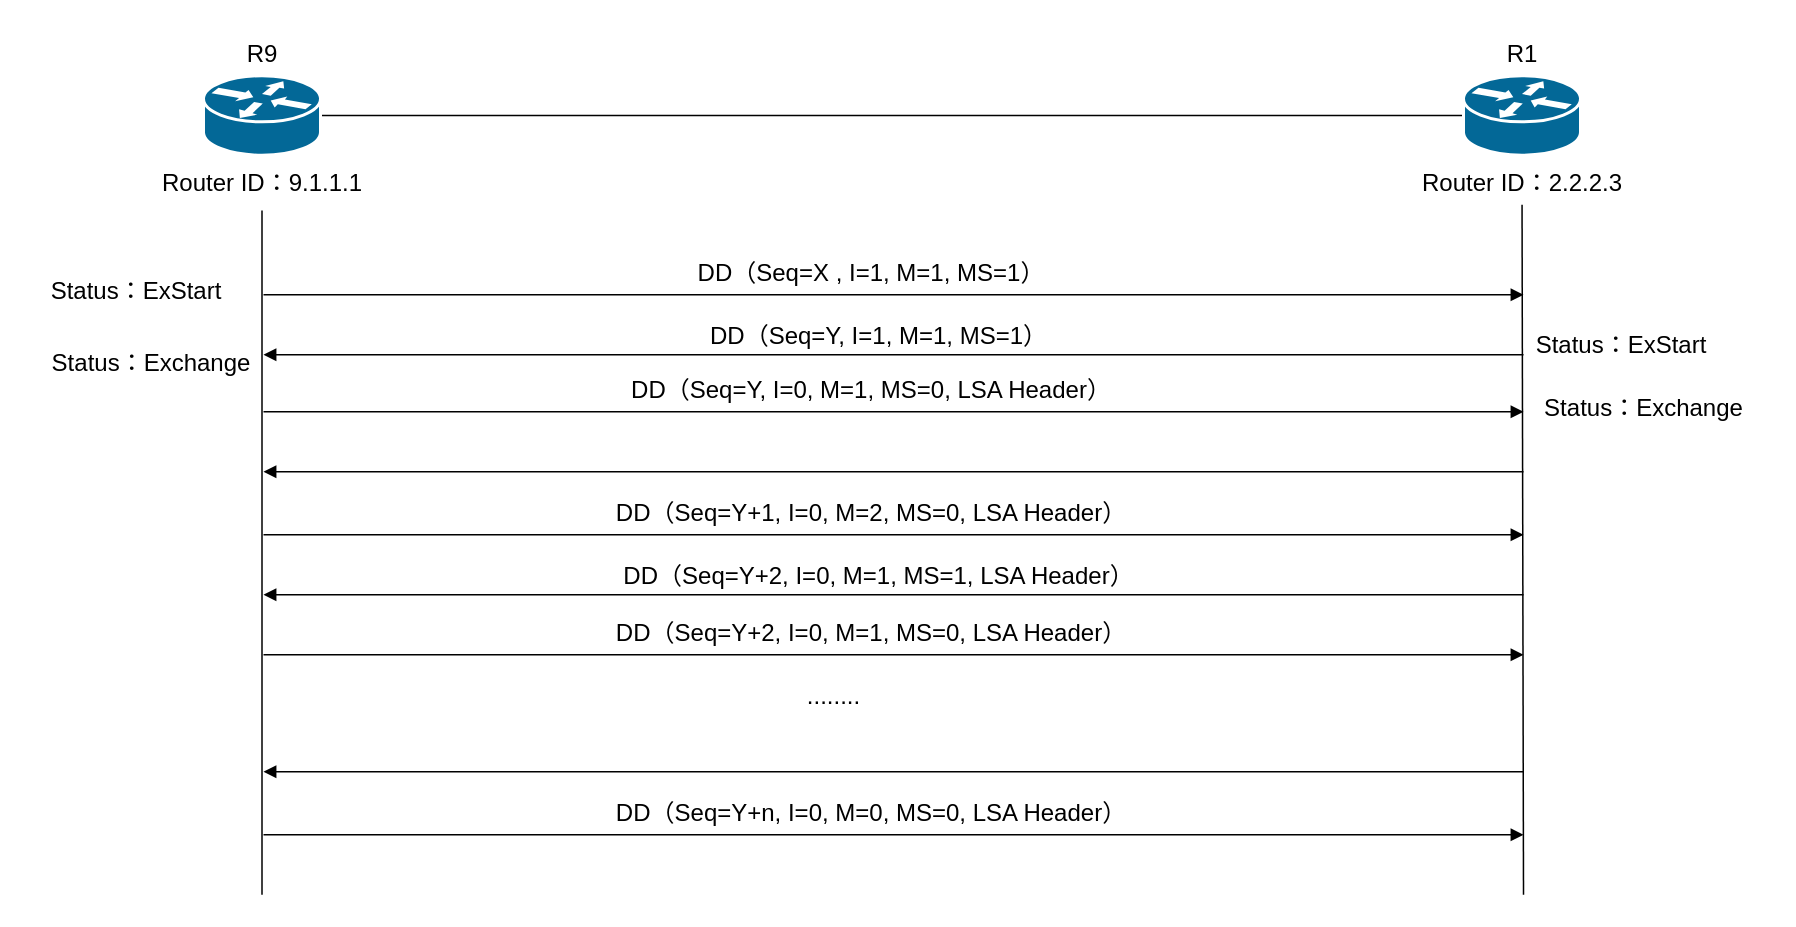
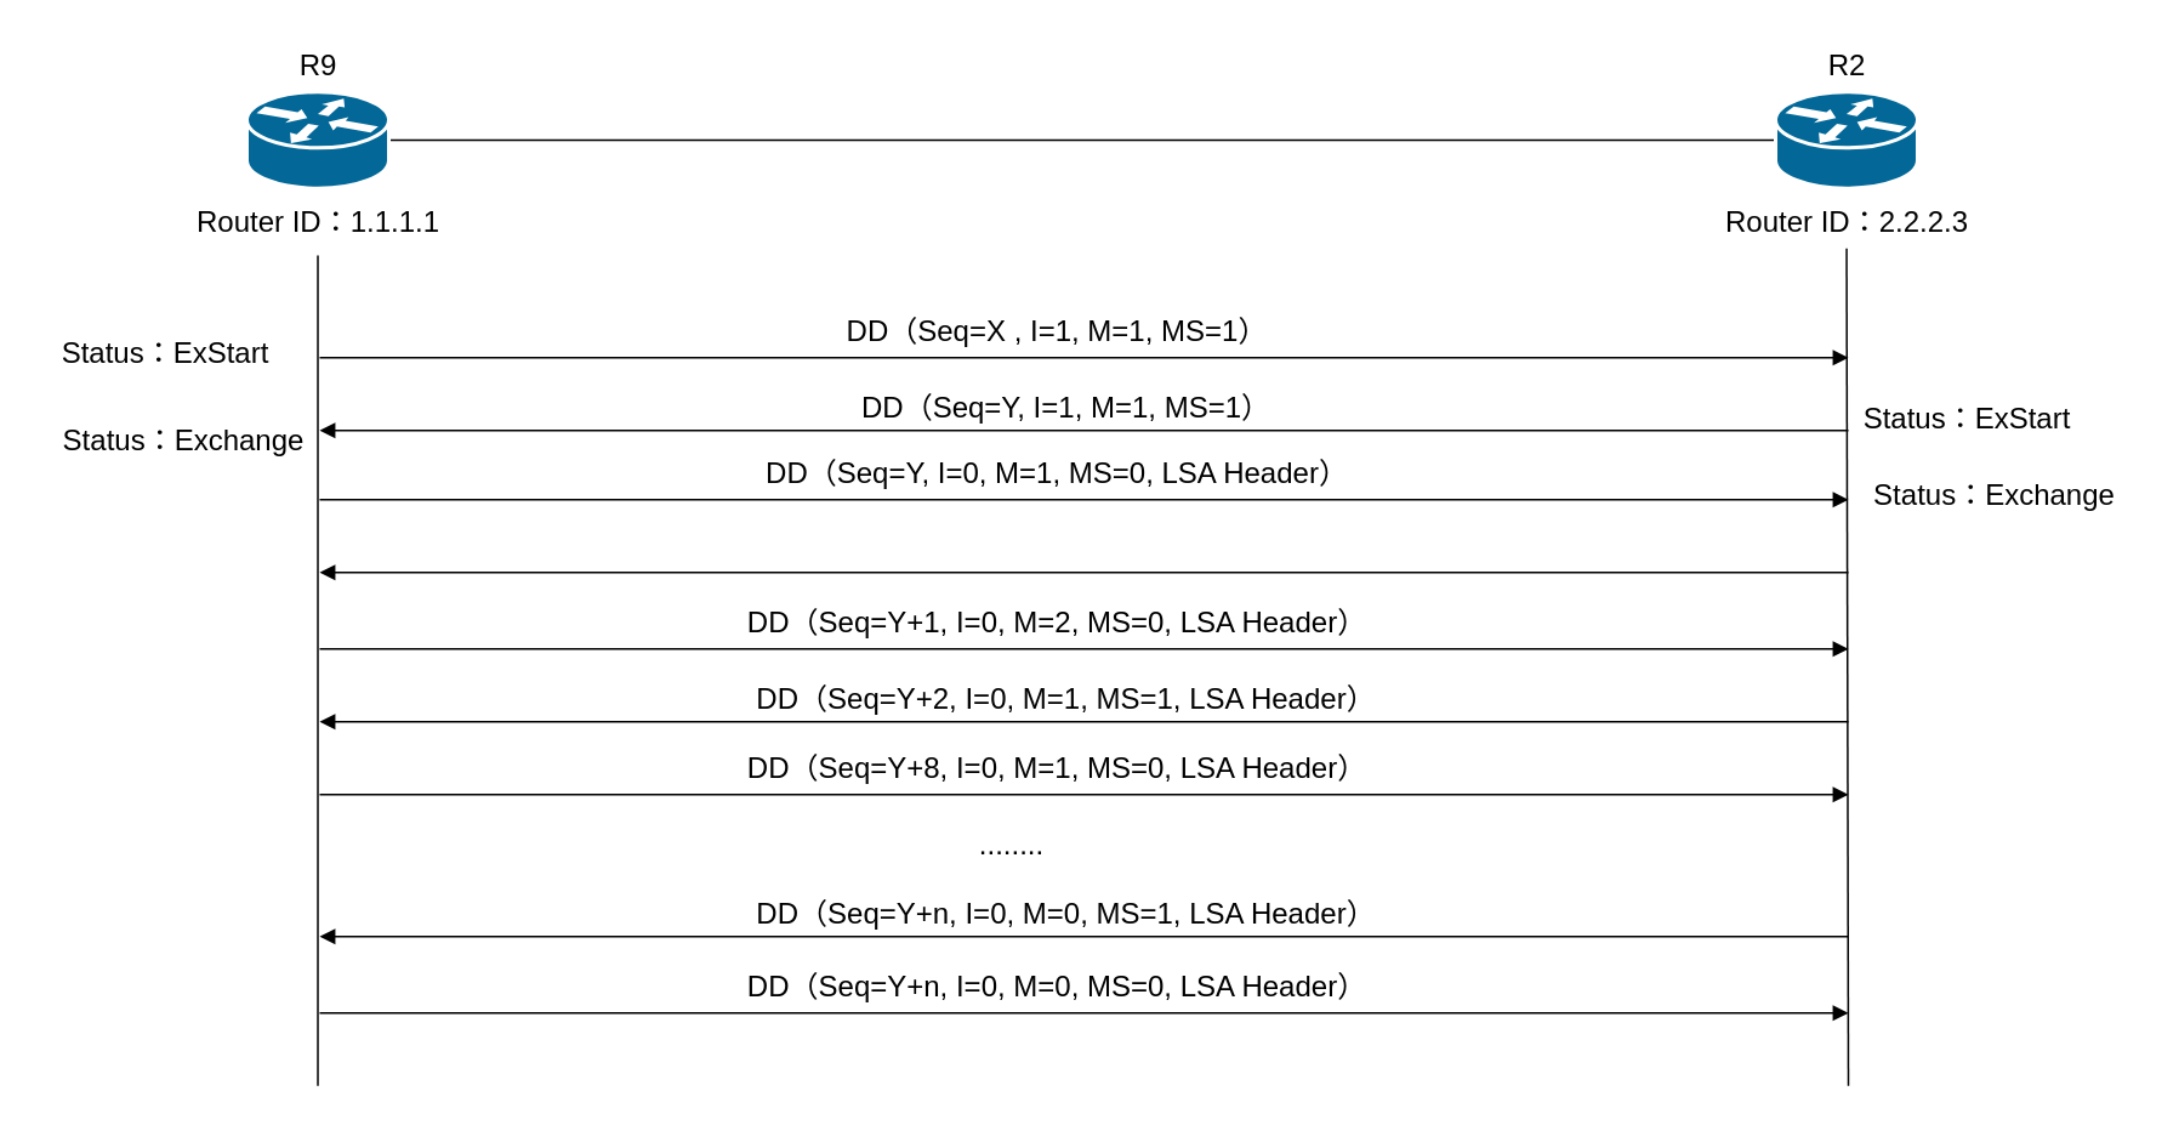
  <mxCell id="0" />
  <mxCell id="1" parent="0" />
  <mxCell id="2" value="" style="edgeStyle=orthogonalEdgeStyle;rounded=0;orthogonalLoop=1;jettySize=auto;html=1;endArrow=none;startFill=0;" parent="1" source="5" target="9" edge="1"><mxGeometry relative="1" as="geometry" /></mxCell>
  <mxCell id="3" value="" style="group" parent="1" vertex="1" connectable="0"><mxGeometry x="94" y="20" width="160" height="116" as="geometry" /></mxCell>
  <mxCell id="4" value="" style="group" parent="3" vertex="1" connectable="0"><mxGeometry x="41" width="78" height="83" as="geometry" /></mxCell>
  <mxCell id="5" value="" style="shape=mxgraph.cisco.routers.router;sketch=0;html=1;pointerEvents=1;dashed=0;fillColor=#036897;strokeColor=#ffffff;strokeWidth=2;verticalLabelPosition=bottom;verticalAlign=top;align=center;outlineConnect=0;" parent="4" vertex="1"><mxGeometry y="30" width="78" height="53" as="geometry" /></mxCell>
  <mxCell id="6" value="&lt;font style=&quot;font-size: 16px;&quot;&gt;R9&lt;/font&gt;" style="text;html=1;align=center;verticalAlign=middle;resizable=0;points=[];autosize=1;strokeColor=none;fillColor=none;" parent="4" vertex="1"><mxGeometry x="19" width="40" height="30" as="geometry" /></mxCell>
- <mxCell id="7" value="&lt;font style=&quot;font-size: 16px;&quot;&gt;Router ID：9.1.1.1&lt;/font&gt;" style="text;html=1;align=center;verticalAlign=middle;resizable=0;points=[];autosize=1;strokeColor=none;fillColor=none;" parent="3" vertex="1"><mxGeometry y="86" width="160" height="30" as="geometry" /></mxCell>
+ <mxCell id="7" value="&lt;font style=&quot;font-size: 16px;&quot;&gt;Router ID：1.1.1.1&lt;/font&gt;" style="text;html=1;align=center;verticalAlign=middle;resizable=0;points=[];autosize=1;strokeColor=none;fillColor=none;" parent="3" vertex="1"><mxGeometry y="86" width="160" height="30" as="geometry" /></mxCell>
  <mxCell id="8" value="" style="group" parent="1" vertex="1" connectable="0"><mxGeometry x="934" y="20" width="160" height="116" as="geometry" /></mxCell>
  <mxCell id="9" value="" style="shape=mxgraph.cisco.routers.router;sketch=0;html=1;pointerEvents=1;dashed=0;fillColor=#036897;strokeColor=#ffffff;strokeWidth=2;verticalLabelPosition=bottom;verticalAlign=top;align=center;outlineConnect=0;" parent="8" vertex="1"><mxGeometry x="41" y="30" width="78" height="53" as="geometry" /></mxCell>
- <mxCell id="10" value="&lt;font style=&quot;font-size: 16px;&quot;&gt;R1&lt;/font&gt;" style="text;html=1;align=center;verticalAlign=middle;resizable=0;points=[];autosize=1;strokeColor=none;fillColor=none;" parent="8" vertex="1"><mxGeometry x="60" width="40" height="30" as="geometry" /></mxCell>
+ <mxCell id="10" value="&lt;font style=&quot;font-size: 16px;&quot;&gt;R2&lt;/font&gt;" style="text;html=1;align=center;verticalAlign=middle;resizable=0;points=[];autosize=1;strokeColor=none;fillColor=none;" parent="8" vertex="1"><mxGeometry x="60" width="40" height="30" as="geometry" /></mxCell>
  <mxCell id="11" value="&lt;font style=&quot;font-size: 16px;&quot;&gt;Router ID：2.2.2.3&lt;/font&gt;" style="text;html=1;align=center;verticalAlign=middle;resizable=0;points=[];autosize=1;strokeColor=none;fillColor=none;" parent="8" vertex="1"><mxGeometry y="86" width="160" height="30" as="geometry" /></mxCell>
  <mxCell id="12" value="" style="endArrow=none;html=1;rounded=0;entryX=0.5;entryY=1.125;entryDx=0;entryDy=0;entryPerimeter=0;" parent="1" target="7" edge="1"><mxGeometry width="50" height="50" relative="1" as="geometry"><mxPoint x="174" y="596" as="sourcePoint" /><mxPoint x="565" y="256" as="targetPoint" /></mxGeometry></mxCell>
  <mxCell id="13" value="" style="endArrow=none;html=1;rounded=0;" parent="1" target="11" edge="1"><mxGeometry width="50" height="50" relative="1" as="geometry"><mxPoint x="1015" y="596" as="sourcePoint" /><mxPoint x="1013.52" y="136" as="targetPoint" /></mxGeometry></mxCell>
  <mxCell id="14" value="&lt;span style=&quot;font-size: 16px;&quot;&gt;DD（Seq=X , I=1, M=1, MS=1）&lt;/span&gt;" style="text;html=1;align=center;verticalAlign=middle;resizable=0;points=[];autosize=1;strokeColor=none;fillColor=none;" parent="1" vertex="1"><mxGeometry x="455" y="166" width="250" height="30" as="geometry" /></mxCell>
  <mxCell id="15" value="&lt;span style=&quot;font-size: 16px;&quot;&gt;Status：ExStart&lt;/span&gt;" style="text;html=1;align=center;verticalAlign=middle;resizable=0;points=[];autosize=1;strokeColor=none;fillColor=none;" parent="1" vertex="1"><mxGeometry x="1010" y="214" width="140" height="30" as="geometry" /></mxCell>
  <mxCell id="16" value="" style="group" parent="1" vertex="1" connectable="0"><mxGeometry x="175" y="178" width="840" height="30" as="geometry" /></mxCell>
  <mxCell id="17" value="" style="endArrow=none;startArrow=block;html=1;rounded=0;startFill=1;movable=1;resizable=1;rotatable=1;deletable=1;editable=1;locked=0;connectable=1;" parent="16" edge="1"><mxGeometry width="50" height="50" relative="1" as="geometry"><mxPoint x="840" y="18" as="sourcePoint" /><mxPoint y="18" as="targetPoint" /></mxGeometry></mxCell>
  <mxCell id="18" value="&lt;span style=&quot;font-size: 16px;&quot;&gt;DD（Seq=Y, I=0, M=1, MS=0, LSA Header）&lt;/span&gt;" style="text;html=1;align=center;verticalAlign=middle;resizable=0;points=[];autosize=1;strokeColor=none;fillColor=none;" parent="1" vertex="1"><mxGeometry x="410" y="244" width="340" height="30" as="geometry" /></mxCell>
  <mxCell id="19" value="" style="group" parent="1" vertex="1" connectable="0"><mxGeometry x="175" y="256" width="840" height="30" as="geometry" /></mxCell>
  <mxCell id="20" value="" style="endArrow=none;startArrow=block;html=1;rounded=0;startFill=1;movable=1;resizable=1;rotatable=1;deletable=1;editable=1;locked=0;connectable=1;" parent="19" edge="1"><mxGeometry width="50" height="50" relative="1" as="geometry"><mxPoint x="840" y="18" as="sourcePoint" /><mxPoint y="18" as="targetPoint" /></mxGeometry></mxCell>
  <mxCell id="21" value="" style="endArrow=none;startArrow=block;html=1;rounded=0;startFill=1;movable=1;resizable=1;rotatable=1;deletable=1;editable=1;locked=0;connectable=1;" parent="1" edge="1"><mxGeometry width="50" height="50" relative="1" as="geometry"><mxPoint x="175" y="236" as="sourcePoint" /><mxPoint x="1015" y="236" as="targetPoint" /></mxGeometry></mxCell>
  <mxCell id="22" value="&lt;span style=&quot;font-size: 16px;&quot;&gt;DD（Seq=Y, I=1, M=1, MS=1）&lt;/span&gt;" style="text;html=1;align=center;verticalAlign=middle;resizable=0;points=[];autosize=1;strokeColor=none;fillColor=none;" parent="1" vertex="1"><mxGeometry x="460" y="208" width="250" height="30" as="geometry" /></mxCell>
  <mxCell id="23" value="&lt;span style=&quot;font-size: 16px;&quot;&gt;Status：Exchange&lt;/span&gt;" style="text;html=1;align=center;verticalAlign=middle;resizable=0;points=[];autosize=1;strokeColor=none;fillColor=none;" parent="1" vertex="1"><mxGeometry x="1015" y="256" width="160" height="30" as="geometry" /></mxCell>
  <mxCell id="24" value="&lt;span style=&quot;font-size: 16px;&quot;&gt;Status：Exchange&lt;/span&gt;" style="text;html=1;align=center;verticalAlign=middle;resizable=0;points=[];autosize=1;strokeColor=none;fillColor=none;" parent="1" vertex="1"><mxGeometry x="20" y="226" width="160" height="30" as="geometry" /></mxCell>
  <mxCell id="25" value="&lt;span style=&quot;font-size: 16px;&quot;&gt;Status：ExStart&lt;/span&gt;" style="text;html=1;align=center;verticalAlign=middle;resizable=0;points=[];autosize=1;strokeColor=none;fillColor=none;" parent="1" vertex="1"><mxGeometry x="20" y="178" width="140" height="30" as="geometry" /></mxCell>
  <mxCell id="26" value="" style="endArrow=none;startArrow=block;html=1;rounded=0;startFill=1;movable=1;resizable=1;rotatable=1;deletable=1;editable=1;locked=0;connectable=1;" parent="1" edge="1"><mxGeometry width="50" height="50" relative="1" as="geometry"><mxPoint x="175" y="314" as="sourcePoint" /><mxPoint x="1015" y="314" as="targetPoint" /></mxGeometry></mxCell>
  <mxCell id="27" value="&lt;span style=&quot;font-size: 16px;&quot;&gt;DD（Seq=Y+1, I=0, M=2, MS=0, LSA Header）&lt;/span&gt;" style="text;html=1;align=center;verticalAlign=middle;resizable=0;points=[];autosize=1;strokeColor=none;fillColor=none;" parent="1" vertex="1"><mxGeometry x="400" y="326" width="360" height="30" as="geometry" /></mxCell>
  <mxCell id="28" value="" style="group" parent="1" vertex="1" connectable="0"><mxGeometry x="175" y="338" width="840" height="30" as="geometry" /></mxCell>
  <mxCell id="29" value="" style="endArrow=none;startArrow=block;html=1;rounded=0;startFill=1;movable=1;resizable=1;rotatable=1;deletable=1;editable=1;locked=0;connectable=1;" parent="28" edge="1"><mxGeometry width="50" height="50" relative="1" as="geometry"><mxPoint x="840" y="18" as="sourcePoint" /><mxPoint y="18" as="targetPoint" /></mxGeometry></mxCell>
  <mxCell id="30" value="" style="endArrow=none;startArrow=block;html=1;rounded=0;startFill=1;movable=1;resizable=1;rotatable=1;deletable=1;editable=1;locked=0;connectable=1;" parent="1" edge="1"><mxGeometry width="50" height="50" relative="1" as="geometry"><mxPoint x="175" y="396" as="sourcePoint" /><mxPoint x="1015" y="396" as="targetPoint" /></mxGeometry></mxCell>
  <mxCell id="31" value="&lt;span style=&quot;font-size: 16px;&quot;&gt;DD（Seq=Y+2, I=0, M=1, MS=1, LSA Header）&lt;/span&gt;" style="text;html=1;align=center;verticalAlign=middle;resizable=0;points=[];autosize=1;strokeColor=none;fillColor=none;" parent="1" vertex="1"><mxGeometry x="405" y="368" width="360" height="30" as="geometry" /></mxCell>
- <mxCell id="32" value="&lt;span style=&quot;font-size: 16px;&quot;&gt;DD（Seq=Y+2, I=0, M=1, MS=0, LSA Header）&lt;/span&gt;" style="text;html=1;align=center;verticalAlign=middle;resizable=0;points=[];autosize=1;strokeColor=none;fillColor=none;" parent="1" vertex="1"><mxGeometry x="400" y="406" width="360" height="30" as="geometry" /></mxCell>
+ <mxCell id="32" value="&lt;span style=&quot;font-size: 16px;&quot;&gt;DD（Seq=Y+8, I=0, M=1, MS=0, LSA Header）&lt;/span&gt;" style="text;html=1;align=center;verticalAlign=middle;resizable=0;points=[];autosize=1;strokeColor=none;fillColor=none;" parent="1" vertex="1"><mxGeometry x="400" y="406" width="360" height="30" as="geometry" /></mxCell>
  <mxCell id="33" value="" style="group" parent="1" vertex="1" connectable="0"><mxGeometry x="175" y="418" width="840" height="30" as="geometry" /></mxCell>
  <mxCell id="34" value="" style="endArrow=none;startArrow=block;html=1;rounded=0;startFill=1;movable=1;resizable=1;rotatable=1;deletable=1;editable=1;locked=0;connectable=1;" parent="33" edge="1"><mxGeometry width="50" height="50" relative="1" as="geometry"><mxPoint x="840" y="18" as="sourcePoint" /><mxPoint y="18" as="targetPoint" /></mxGeometry></mxCell>
  <mxCell id="35" value="........" style="text;html=1;align=center;verticalAlign=middle;resizable=0;points=[];autosize=1;strokeColor=none;fillColor=none;fontSize=16;" parent="1" vertex="1"><mxGeometry x="525" y="448" width="60" height="30" as="geometry" /></mxCell>
  <mxCell id="36" value="" style="endArrow=none;startArrow=block;html=1;rounded=0;startFill=1;movable=1;resizable=1;rotatable=1;deletable=1;editable=1;locked=0;connectable=1;" parent="1" edge="1"><mxGeometry width="50" height="50" relative="1" as="geometry"><mxPoint x="175" y="514" as="sourcePoint" /><mxPoint x="1015" y="514" as="targetPoint" /></mxGeometry></mxCell>
+ <mxCell id="37" value="&lt;span style=&quot;font-size: 16px;&quot;&gt;DD（Seq=Y+n, I=0, M=0, MS=1, LSA Header）&lt;/span&gt;" style="text;html=1;align=center;verticalAlign=middle;resizable=0;points=[];autosize=1;strokeColor=none;fillColor=none;" parent="1" vertex="1"><mxGeometry x="405" y="486" width="360" height="30" as="geometry" /></mxCell>
  <mxCell id="38" value="&lt;span style=&quot;font-size: 16px;&quot;&gt;DD（Seq=Y+n, I=0, M=0, MS=0, LSA Header）&lt;/span&gt;" style="text;html=1;align=center;verticalAlign=middle;resizable=0;points=[];autosize=1;strokeColor=none;fillColor=none;" parent="1" vertex="1"><mxGeometry x="400" y="526" width="360" height="30" as="geometry" /></mxCell>
  <mxCell id="39" value="" style="group" parent="1" vertex="1" connectable="0"><mxGeometry x="175" y="538" width="840" height="30" as="geometry" /></mxCell>
  <mxCell id="40" value="" style="endArrow=none;startArrow=block;html=1;rounded=0;startFill=1;movable=1;resizable=1;rotatable=1;deletable=1;editable=1;locked=0;connectable=1;" parent="39" edge="1"><mxGeometry width="50" height="50" relative="1" as="geometry"><mxPoint x="840" y="18" as="sourcePoint" /><mxPoint y="18" as="targetPoint" /></mxGeometry></mxCell>
